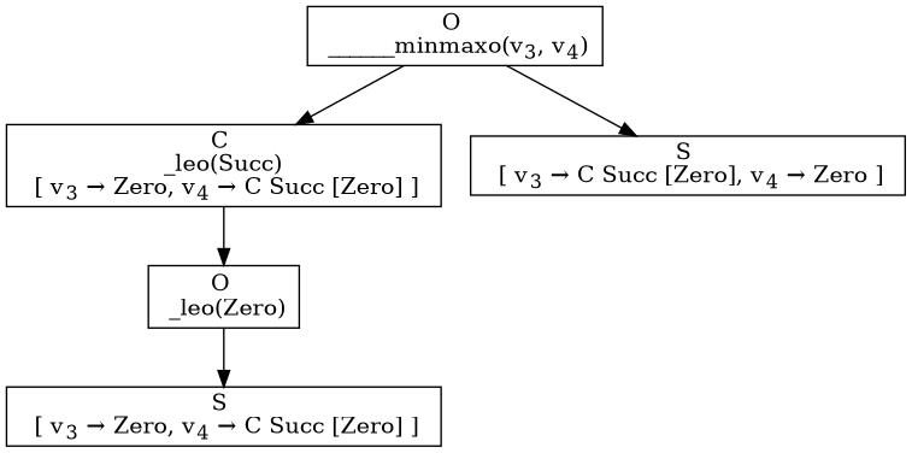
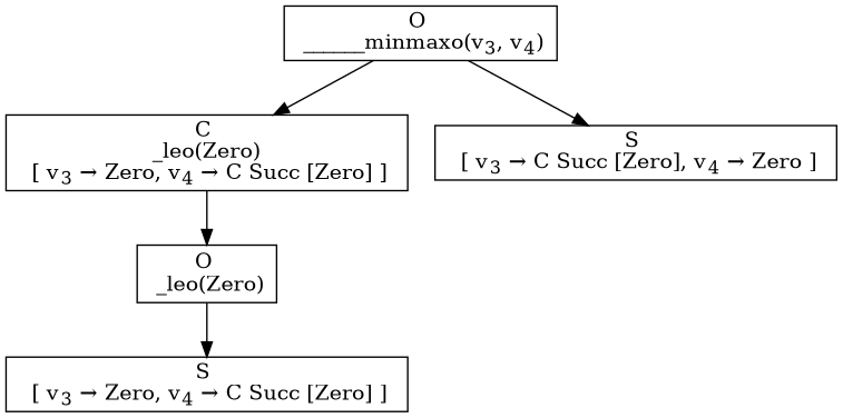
  digraph {
    rankdir=TB
    node [fillcolor=white shape=box style=filled]
    n1 [label=<O <BR/> ______minmaxo(v<SUB>3</SUB>, v<SUB>4</SUB>)>]
-   n2 [label=<C <BR/> _leo(Succ) <BR/>  [ v<SUB>3</SUB> &rarr; Zero, v<SUB>4</SUB> &rarr; C Succ [Zero] ] >]
+   n2 [label=<C <BR/> _leo(Zero) <BR/>  [ v<SUB>3</SUB> &rarr; Zero, v<SUB>4</SUB> &rarr; C Succ [Zero] ] >]
    n3 [label=<S <BR/>  [ v<SUB>3</SUB> &rarr; C Succ [Zero], v<SUB>4</SUB> &rarr; Zero ] >]
    n4 [label=<O <BR/> _leo(Zero)>]
    n5 [label=<S <BR/>  [ v<SUB>3</SUB> &rarr; Zero, v<SUB>4</SUB> &rarr; C Succ [Zero] ] >]
    n1 -> n2
    n1 -> n3
    n2 -> n4
    n4 -> n5
  }
